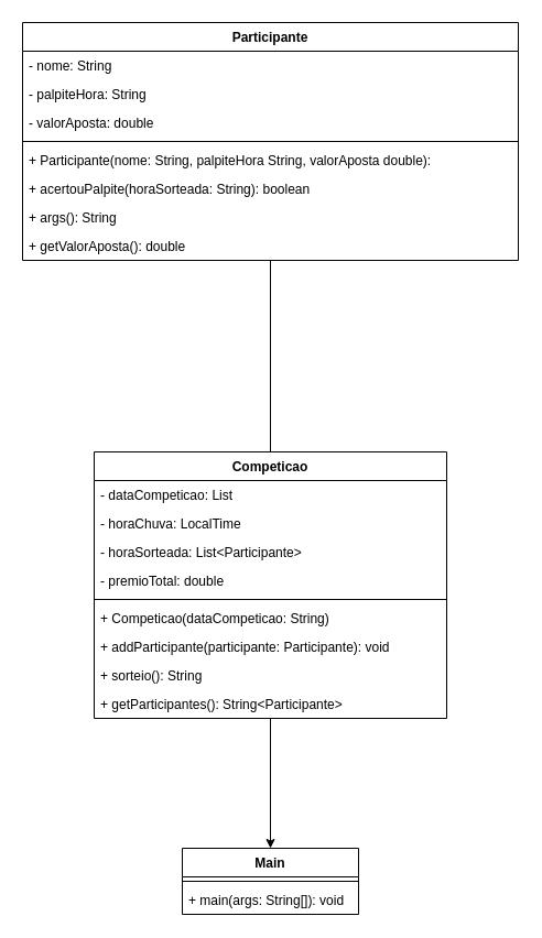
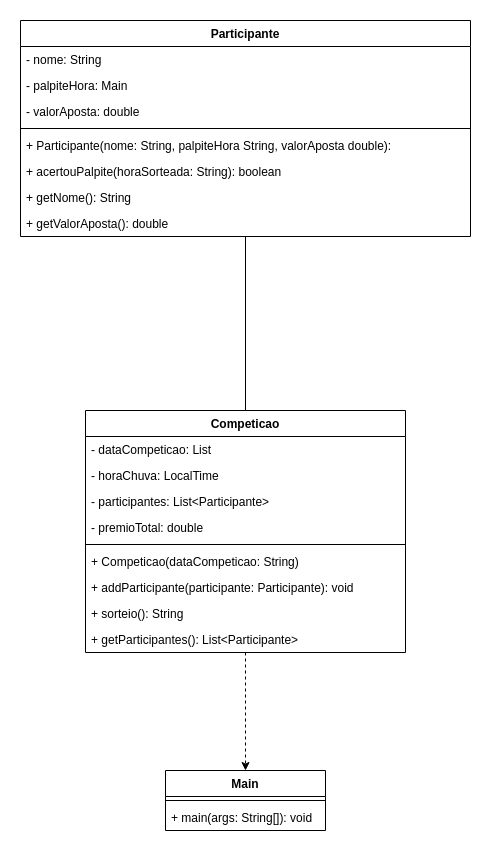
  <mxCell id="0" />
  <mxCell id="1" parent="0" />
  <mxCell id="2" style="edgeStyle=orthogonalEdgeStyle;rounded=0;orthogonalLoop=1;jettySize=auto;html=1;entryX=0.5;entryY=0;entryDx=0;entryDy=0;endArrow=none;" edge="1" parent="1" source="3" target="13"><mxGeometry relative="1" as="geometry" /></mxCell>
  <mxCell id="3" value="Participante" style="swimlane;fontStyle=1;align=center;verticalAlign=top;childLayout=stackLayout;horizontal=1;startSize=26;horizontalStack=0;resizeParent=1;resizeParentMax=0;resizeLast=0;collapsible=1;marginBottom=0;whiteSpace=wrap;html=1;" vertex="1" parent="1"><mxGeometry x="20" y="20" width="450" height="216" as="geometry" /></mxCell>
  <mxCell id="4" value="- nome: String" style="text;strokeColor=none;fillColor=none;align=left;verticalAlign=top;spacingLeft=4;spacingRight=4;overflow=hidden;rotatable=0;points=[[0,0.5],[1,0.5]];portConstraint=eastwest;whiteSpace=wrap;html=1;" vertex="1" parent="3"><mxGeometry y="26" width="450" height="26" as="geometry" /></mxCell>
- <mxCell id="5" value="- palpiteHora: String" style="text;strokeColor=none;fillColor=none;align=left;verticalAlign=top;spacingLeft=4;spacingRight=4;overflow=hidden;rotatable=0;points=[[0,0.5],[1,0.5]];portConstraint=eastwest;whiteSpace=wrap;html=1;" vertex="1" parent="3"><mxGeometry y="52" width="450" height="26" as="geometry" /></mxCell>
+ <mxCell id="5" value="- palpiteHora: Main" style="text;strokeColor=none;fillColor=none;align=left;verticalAlign=top;spacingLeft=4;spacingRight=4;overflow=hidden;rotatable=0;points=[[0,0.5],[1,0.5]];portConstraint=eastwest;whiteSpace=wrap;html=1;" vertex="1" parent="3"><mxGeometry y="52" width="450" height="26" as="geometry" /></mxCell>
  <mxCell id="6" value="- valorAposta: double" style="text;strokeColor=none;fillColor=none;align=left;verticalAlign=top;spacingLeft=4;spacingRight=4;overflow=hidden;rotatable=0;points=[[0,0.5],[1,0.5]];portConstraint=eastwest;whiteSpace=wrap;html=1;" vertex="1" parent="3"><mxGeometry y="78" width="450" height="26" as="geometry" /></mxCell>
  <mxCell id="7" value="" style="line;strokeWidth=1;fillColor=none;align=left;verticalAlign=middle;spacingTop=-1;spacingLeft=3;spacingRight=3;rotatable=0;labelPosition=right;points=[];portConstraint=eastwest;strokeColor=inherit;" vertex="1" parent="3"><mxGeometry y="104" width="450" height="8" as="geometry" /></mxCell>
  <mxCell id="8" value="+ Participante(nome: String, palpiteHora String, valorAposta double):&lt;div&gt;&lt;br&gt;&lt;/div&gt;" style="text;strokeColor=none;fillColor=none;align=left;verticalAlign=top;spacingLeft=4;spacingRight=4;overflow=hidden;rotatable=0;points=[[0,0.5],[1,0.5]];portConstraint=eastwest;whiteSpace=wrap;html=1;" vertex="1" parent="3"><mxGeometry y="112" width="450" height="26" as="geometry" /></mxCell>
  <mxCell id="9" value="+ acertouPalpite(horaSorteada: String): boolean&lt;div&gt;&lt;br&gt;&lt;/div&gt;" style="text;strokeColor=none;fillColor=none;align=left;verticalAlign=top;spacingLeft=4;spacingRight=4;overflow=hidden;rotatable=0;points=[[0,0.5],[1,0.5]];portConstraint=eastwest;whiteSpace=wrap;html=1;" vertex="1" parent="3"><mxGeometry y="138" width="450" height="26" as="geometry" /></mxCell>
- <mxCell id="10" value="+ args(): String&lt;div&gt;&lt;br&gt;&lt;/div&gt;" style="text;strokeColor=none;fillColor=none;align=left;verticalAlign=top;spacingLeft=4;spacingRight=4;overflow=hidden;rotatable=0;points=[[0,0.5],[1,0.5]];portConstraint=eastwest;whiteSpace=wrap;html=1;" vertex="1" parent="3"><mxGeometry y="164" width="450" height="26" as="geometry" /></mxCell>
+ <mxCell id="10" value="+ getNome(): String&lt;div&gt;&lt;br&gt;&lt;/div&gt;" style="text;strokeColor=none;fillColor=none;align=left;verticalAlign=top;spacingLeft=4;spacingRight=4;overflow=hidden;rotatable=0;points=[[0,0.5],[1,0.5]];portConstraint=eastwest;whiteSpace=wrap;html=1;" vertex="1" parent="3"><mxGeometry y="164" width="450" height="26" as="geometry" /></mxCell>
  <mxCell id="11" value="+ getValorAposta(): double&lt;div&gt;&lt;br&gt;&lt;div&gt;&lt;br&gt;&lt;/div&gt;&lt;/div&gt;" style="text;strokeColor=none;fillColor=none;align=left;verticalAlign=top;spacingLeft=4;spacingRight=4;overflow=hidden;rotatable=0;points=[[0,0.5],[1,0.5]];portConstraint=eastwest;whiteSpace=wrap;html=1;" vertex="1" parent="3"><mxGeometry y="190" width="450" height="26" as="geometry" /></mxCell>
- <mxCell id="12" style="edgeStyle=orthogonalEdgeStyle;rounded=0;orthogonalLoop=1;jettySize=auto;html=1;entryX=0.5;entryY=0;entryDx=0;entryDy=0;" edge="1" parent="1" source="13" target="23"><mxGeometry relative="1" as="geometry" /></mxCell>
+ <mxCell id="12" style="edgeStyle=orthogonalEdgeStyle;rounded=0;orthogonalLoop=1;jettySize=auto;html=1;entryX=0.5;entryY=0;entryDx=0;entryDy=0;dashed=1;" edge="1" parent="1" source="13" target="23"><mxGeometry relative="1" as="geometry" /></mxCell>
  <mxCell id="13" value="Competicao" style="swimlane;fontStyle=1;align=center;verticalAlign=top;childLayout=stackLayout;horizontal=1;startSize=26;horizontalStack=0;resizeParent=1;resizeParentMax=0;resizeLast=0;collapsible=1;marginBottom=0;whiteSpace=wrap;html=1;" vertex="1" parent="1"><mxGeometry x="85" y="410" width="320" height="242" as="geometry" /></mxCell>
  <mxCell id="14" value="- dataCompeticao: List" style="text;strokeColor=none;fillColor=none;align=left;verticalAlign=top;spacingLeft=4;spacingRight=4;overflow=hidden;rotatable=0;points=[[0,0.5],[1,0.5]];portConstraint=eastwest;whiteSpace=wrap;html=1;" vertex="1" parent="13"><mxGeometry y="26" width="320" height="26" as="geometry" /></mxCell>
  <mxCell id="15" value="- horaChuva: LocalTime" style="text;strokeColor=none;fillColor=none;align=left;verticalAlign=top;spacingLeft=4;spacingRight=4;overflow=hidden;rotatable=0;points=[[0,0.5],[1,0.5]];portConstraint=eastwest;whiteSpace=wrap;html=1;" vertex="1" parent="13"><mxGeometry y="52" width="320" height="26" as="geometry" /></mxCell>
- <mxCell id="16" value="- horaSorteada: List&amp;lt;Participante&amp;gt;" style="text;strokeColor=none;fillColor=none;align=left;verticalAlign=top;spacingLeft=4;spacingRight=4;overflow=hidden;rotatable=0;points=[[0,0.5],[1,0.5]];portConstraint=eastwest;whiteSpace=wrap;html=1;" vertex="1" parent="13"><mxGeometry y="78" width="320" height="26" as="geometry" /></mxCell>
+ <mxCell id="16" value="- participantes: List&amp;lt;Participante&amp;gt;" style="text;strokeColor=none;fillColor=none;align=left;verticalAlign=top;spacingLeft=4;spacingRight=4;overflow=hidden;rotatable=0;points=[[0,0.5],[1,0.5]];portConstraint=eastwest;whiteSpace=wrap;html=1;" vertex="1" parent="13"><mxGeometry y="78" width="320" height="26" as="geometry" /></mxCell>
  <mxCell id="17" value="- premioTotal: double" style="text;strokeColor=none;fillColor=none;align=left;verticalAlign=top;spacingLeft=4;spacingRight=4;overflow=hidden;rotatable=0;points=[[0,0.5],[1,0.5]];portConstraint=eastwest;whiteSpace=wrap;html=1;" vertex="1" parent="13"><mxGeometry y="104" width="320" height="26" as="geometry" /></mxCell>
  <mxCell id="18" value="" style="line;strokeWidth=1;fillColor=none;align=left;verticalAlign=middle;spacingTop=-1;spacingLeft=3;spacingRight=3;rotatable=0;labelPosition=right;points=[];portConstraint=eastwest;strokeColor=inherit;" vertex="1" parent="13"><mxGeometry y="130" width="320" height="8" as="geometry" /></mxCell>
  <mxCell id="19" value="+ Competicao(dataCompeticao: String)" style="text;strokeColor=none;fillColor=none;align=left;verticalAlign=top;spacingLeft=4;spacingRight=4;overflow=hidden;rotatable=0;points=[[0,0.5],[1,0.5]];portConstraint=eastwest;whiteSpace=wrap;html=1;" vertex="1" parent="13"><mxGeometry y="138" width="320" height="26" as="geometry" /></mxCell>
  <mxCell id="20" value="+ addParticipante(participante: Participante): void" style="text;strokeColor=none;fillColor=none;align=left;verticalAlign=top;spacingLeft=4;spacingRight=4;overflow=hidden;rotatable=0;points=[[0,0.5],[1,0.5]];portConstraint=eastwest;whiteSpace=wrap;html=1;" vertex="1" parent="13"><mxGeometry y="164" width="320" height="26" as="geometry" /></mxCell>
  <mxCell id="21" value="+ sorteio(): String" style="text;strokeColor=none;fillColor=none;align=left;verticalAlign=top;spacingLeft=4;spacingRight=4;overflow=hidden;rotatable=0;points=[[0,0.5],[1,0.5]];portConstraint=eastwest;whiteSpace=wrap;html=1;" vertex="1" parent="13"><mxGeometry y="190" width="320" height="26" as="geometry" /></mxCell>
- <mxCell id="22" value="+ getParticipantes(): String&amp;lt;Participante&amp;gt;" style="text;strokeColor=none;fillColor=none;align=left;verticalAlign=top;spacingLeft=4;spacingRight=4;overflow=hidden;rotatable=0;points=[[0,0.5],[1,0.5]];portConstraint=eastwest;whiteSpace=wrap;html=1;" vertex="1" parent="13"><mxGeometry y="216" width="320" height="26" as="geometry" /></mxCell>
+ <mxCell id="22" value="+ getParticipantes(): List&amp;lt;Participante&amp;gt;" style="text;strokeColor=none;fillColor=none;align=left;verticalAlign=top;spacingLeft=4;spacingRight=4;overflow=hidden;rotatable=0;points=[[0,0.5],[1,0.5]];portConstraint=eastwest;whiteSpace=wrap;html=1;" vertex="1" parent="13"><mxGeometry y="216" width="320" height="26" as="geometry" /></mxCell>
  <mxCell id="23" value="Main" style="swimlane;fontStyle=1;align=center;verticalAlign=top;childLayout=stackLayout;horizontal=1;startSize=26;horizontalStack=0;resizeParent=1;resizeParentMax=0;resizeLast=0;collapsible=1;marginBottom=0;whiteSpace=wrap;html=1;" vertex="1" parent="1"><mxGeometry x="165" y="770" width="160" height="60" as="geometry" /></mxCell>
  <mxCell id="24" value="" style="line;strokeWidth=1;fillColor=none;align=left;verticalAlign=middle;spacingTop=-1;spacingLeft=3;spacingRight=3;rotatable=0;labelPosition=right;points=[];portConstraint=eastwest;strokeColor=inherit;" vertex="1" parent="23"><mxGeometry y="26" width="160" height="8" as="geometry" /></mxCell>
  <mxCell id="25" value="+ main(args: String[]): void" style="text;strokeColor=none;fillColor=none;align=left;verticalAlign=top;spacingLeft=4;spacingRight=4;overflow=hidden;rotatable=0;points=[[0,0.5],[1,0.5]];portConstraint=eastwest;whiteSpace=wrap;html=1;" vertex="1" parent="23"><mxGeometry y="34" width="160" height="26" as="geometry" /></mxCell>
